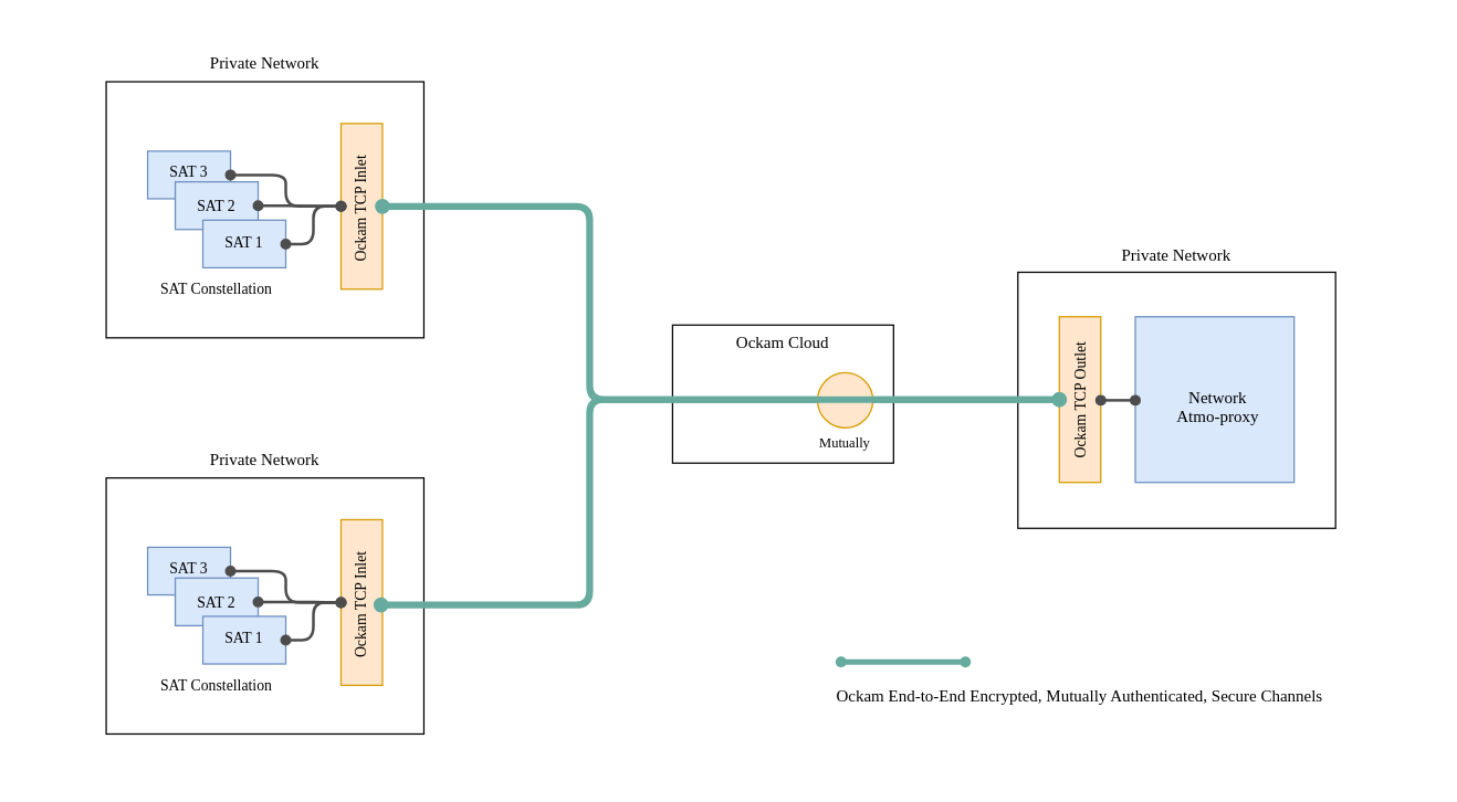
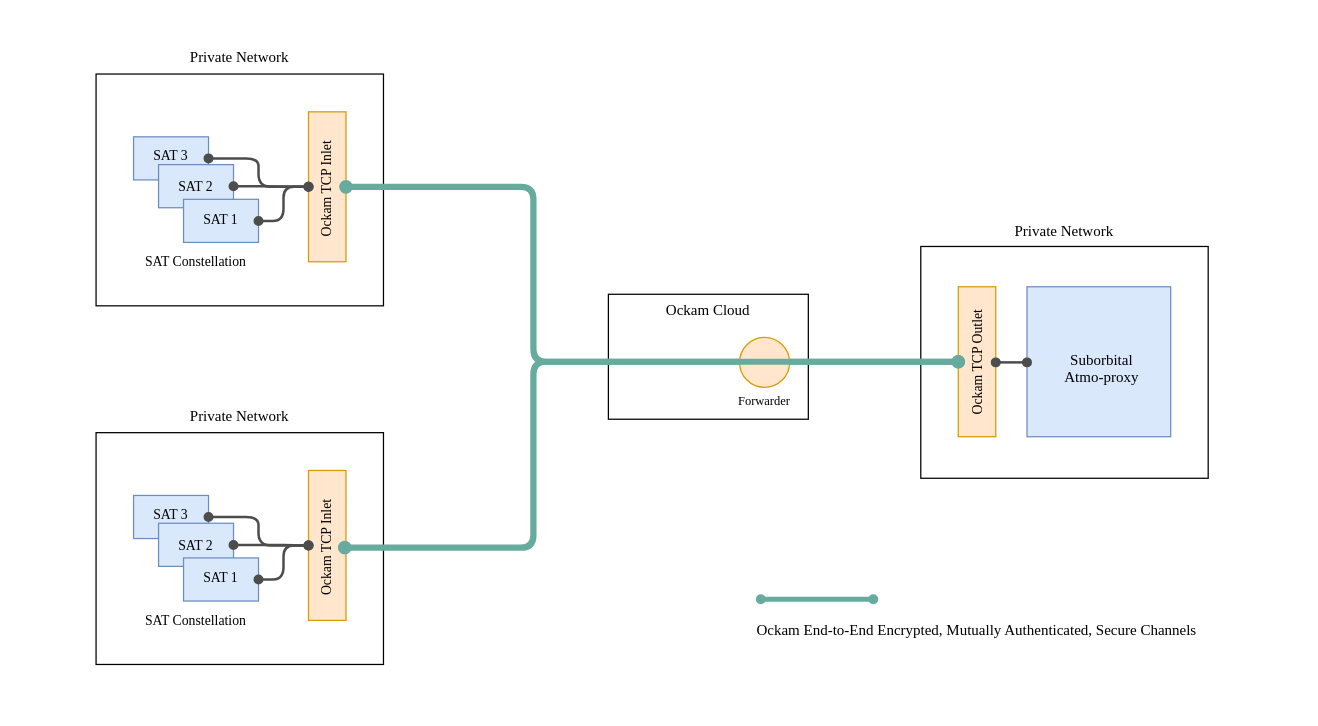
  <mxCell id="0" />
  <mxCell id="1" parent="0" />
  <mxCell id="2" value="" style="rounded=0;whiteSpace=wrap;html=1;fontFamily=Verdana;fontSize=10;strokeColor=none;sketch=0;movable=1;" parent="1" vertex="1"><mxGeometry x="20.5" y="20" width="1011" height="539" as="geometry" /></mxCell>
  <mxCell id="3" value="" style="rounded=0;whiteSpace=wrap;html=1;fontFamily=Verdana;" parent="1" vertex="1"><mxGeometry x="736" y="196.75" width="230" height="185.5" as="geometry" /></mxCell>
  <mxCell id="4" value="" style="rounded=0;whiteSpace=wrap;html=1;fontFamily=Verdana;" parent="1" vertex="1"><mxGeometry x="76" y="58.75" width="230" height="185.5" as="geometry" /></mxCell>
  <mxCell id="5" value="" style="rounded=0;whiteSpace=wrap;html=1;fontFamily=Verdana;" parent="1" vertex="1"><mxGeometry x="486" y="235" width="160" height="100" as="geometry" /></mxCell>
  <mxCell id="6" value="" style="rounded=0;whiteSpace=wrap;html=1;fillColor=#ffe6cc;strokeColor=#d79b00;fontFamily=Verdana;" parent="1" vertex="1"><mxGeometry x="246" y="89" width="30" height="120" as="geometry" /></mxCell>
  <mxCell id="7" value="" style="rounded=0;whiteSpace=wrap;html=1;fillColor=#ffe6cc;strokeColor=#d79b00;fontFamily=Verdana;" parent="1" vertex="1"><mxGeometry x="766" y="229" width="30" height="120" as="geometry" /></mxCell>
  <mxCell id="8" style="edgeStyle=orthogonalEdgeStyle;rounded=1;orthogonalLoop=1;jettySize=auto;html=1;entryX=0;entryY=0.5;entryDx=0;entryDy=0;endArrow=oval;endFill=1;startArrow=oval;startFill=1;strokeWidth=5;strokeColor=#67AB9F;fontFamily=Verdana;" parent="1" source="6" target="7" edge="1"><mxGeometry relative="1" as="geometry"><Array as="points"><mxPoint x="426" y="149" /><mxPoint x="426" y="289" /></Array></mxGeometry></mxCell>
  <mxCell id="9" value="&lt;font style=&quot;font-size: 12px&quot;&gt;Ockam Cloud&lt;/font&gt;" style="text;html=1;strokeColor=none;fillColor=none;align=center;verticalAlign=middle;whiteSpace=wrap;rounded=0;fontSize=16;fontFamily=Verdana;" parent="1" vertex="1"><mxGeometry x="516" y="231.25" width="100" height="30" as="geometry" /></mxCell>
  <mxCell id="10" value="&lt;font style=&quot;font-size: 12px&quot;&gt;Private Network&lt;/font&gt;" style="text;html=1;strokeColor=none;fillColor=none;align=center;verticalAlign=middle;whiteSpace=wrap;rounded=0;fontSize=16;fontFamily=Verdana;" parent="1" vertex="1"><mxGeometry x="141" y="28.75" width="100" height="30" as="geometry" /></mxCell>
  <mxCell id="11" value="" style="rounded=0;whiteSpace=wrap;html=1;fillColor=#dae8fc;strokeColor=#6c8ebf;fontFamily=Verdana;" parent="1" vertex="1"><mxGeometry x="106" y="109" width="60" height="34.5" as="geometry" /></mxCell>
  <mxCell id="12" style="edgeStyle=orthogonalEdgeStyle;rounded=1;orthogonalLoop=1;jettySize=auto;html=1;entryX=1;entryY=0.5;entryDx=0;entryDy=0;fontFamily=Verdana;fontSize=12;startArrow=oval;startFill=1;endArrow=oval;endFill=1;strokeColor=#4D4D4D;strokeWidth=2;" parent="1" source="6" target="11" edge="1"><mxGeometry relative="1" as="geometry" /></mxCell>
  <mxCell id="13" value="" style="rounded=0;whiteSpace=wrap;html=1;fillColor=#dae8fc;strokeColor=#6c8ebf;fontFamily=Verdana;" parent="1" vertex="1"><mxGeometry x="126" y="131.25" width="60" height="34.5" as="geometry" /></mxCell>
  <mxCell id="14" style="edgeStyle=orthogonalEdgeStyle;rounded=1;orthogonalLoop=1;jettySize=auto;html=1;entryX=0;entryY=0.5;entryDx=0;entryDy=0;fontFamily=Verdana;fontSize=12;startArrow=oval;startFill=1;endArrow=oval;endFill=1;strokeColor=#4D4D4D;strokeWidth=2;" parent="1" source="13" target="6" edge="1"><mxGeometry relative="1" as="geometry" /></mxCell>
  <mxCell id="15" value="" style="rounded=0;whiteSpace=wrap;html=1;fillColor=#dae8fc;strokeColor=#6c8ebf;fontFamily=Verdana;" parent="1" vertex="1"><mxGeometry x="146" y="159" width="60" height="34.5" as="geometry" /></mxCell>
  <mxCell id="16" style="edgeStyle=orthogonalEdgeStyle;rounded=1;orthogonalLoop=1;jettySize=auto;html=1;entryX=0;entryY=0.5;entryDx=0;entryDy=0;fontFamily=Verdana;fontSize=12;startArrow=oval;startFill=1;endArrow=oval;endFill=1;strokeColor=#4D4D4D;strokeWidth=2;" parent="1" source="15" target="6" edge="1"><mxGeometry relative="1" as="geometry" /></mxCell>
  <mxCell id="17" value="&lt;font style=&quot;font-size: 11px;&quot;&gt;SAT C&lt;/font&gt;&lt;font style=&quot;font-size: 11px;&quot;&gt;&lt;span style=&quot;font-size: 11px;&quot;&gt;onstellation&lt;/span&gt;&lt;/font&gt;" style="text;html=1;strokeColor=none;fillColor=none;align=center;verticalAlign=middle;whiteSpace=wrap;rounded=0;fontSize=11;fontFamily=Verdana;" parent="1" vertex="1"><mxGeometry x="101" y="194" width="110" height="30" as="geometry" /></mxCell>
  <mxCell id="18" value="Ockam TCP Inlet" style="text;html=1;strokeColor=none;fillColor=none;align=center;verticalAlign=middle;whiteSpace=wrap;rounded=0;fontSize=11;fontFamily=Verdana;rotation=-90;" parent="1" vertex="1"><mxGeometry x="205" y="135.75" width="110" height="30" as="geometry" /></mxCell>
  <mxCell id="19" value="&lt;span style=&quot;color: rgb(0, 0, 0); font-size: 11px; font-style: normal; font-weight: 400; letter-spacing: normal; text-indent: 0px; text-transform: none; word-spacing: 0px; display: inline; float: none;&quot;&gt;SAT 1&lt;/span&gt;" style="text;whiteSpace=wrap;html=1;fontSize=11;fontFamily=Verdana;align=center;fillColor=none;" parent="1" vertex="1"><mxGeometry x="156" y="161.75" width="40" height="30" as="geometry" /></mxCell>
  <mxCell id="20" value="&lt;span style=&quot;color: rgb(0, 0, 0); font-size: 11px; font-style: normal; font-weight: 400; letter-spacing: normal; text-indent: 0px; text-transform: none; word-spacing: 0px; display: inline; float: none;&quot;&gt;SAT 2&lt;/span&gt;" style="text;whiteSpace=wrap;html=1;fontSize=11;fontFamily=Verdana;align=center;fillColor=none;" parent="1" vertex="1"><mxGeometry x="136" y="135.75" width="40" height="30" as="geometry" /></mxCell>
  <mxCell id="21" value="&lt;span style=&quot;color: rgb(0, 0, 0); font-size: 11px; font-style: normal; font-weight: 400; letter-spacing: normal; text-indent: 0px; text-transform: none; word-spacing: 0px; display: inline; float: none;&quot;&gt;SAT 3&lt;/span&gt;" style="text;whiteSpace=wrap;html=1;fontSize=11;fontFamily=Verdana;align=center;fillColor=none;" parent="1" vertex="1"><mxGeometry x="116" y="111.25" width="40" height="30" as="geometry" /></mxCell>
  <mxCell id="22" value="" style="rounded=0;whiteSpace=wrap;html=1;fontFamily=Verdana;" parent="1" vertex="1"><mxGeometry x="76" y="345.75" width="230" height="185.5" as="geometry" /></mxCell>
  <mxCell id="23" value="" style="rounded=0;whiteSpace=wrap;html=1;fillColor=#ffe6cc;strokeColor=#d79b00;fontFamily=Verdana;" parent="1" vertex="1"><mxGeometry x="246" y="376" width="30" height="120" as="geometry" /></mxCell>
  <mxCell id="24" value="&lt;font style=&quot;font-size: 12px&quot;&gt;Private Network&lt;/font&gt;" style="text;html=1;strokeColor=none;fillColor=none;align=center;verticalAlign=middle;whiteSpace=wrap;rounded=0;fontSize=16;fontFamily=Verdana;" parent="1" vertex="1"><mxGeometry x="141" y="315.75" width="100" height="30" as="geometry" /></mxCell>
  <mxCell id="25" value="" style="rounded=0;whiteSpace=wrap;html=1;fillColor=#dae8fc;strokeColor=#6c8ebf;fontFamily=Verdana;" parent="1" vertex="1"><mxGeometry x="106" y="396" width="60" height="34.5" as="geometry" /></mxCell>
  <mxCell id="26" style="edgeStyle=orthogonalEdgeStyle;rounded=1;orthogonalLoop=1;jettySize=auto;html=1;entryX=1;entryY=0.5;entryDx=0;entryDy=0;fontFamily=Verdana;fontSize=12;startArrow=oval;startFill=1;endArrow=oval;endFill=1;strokeColor=#4D4D4D;strokeWidth=2;" parent="1" source="23" target="25" edge="1"><mxGeometry relative="1" as="geometry" /></mxCell>
  <mxCell id="27" value="" style="rounded=0;whiteSpace=wrap;html=1;fillColor=#dae8fc;strokeColor=#6c8ebf;fontFamily=Verdana;" parent="1" vertex="1"><mxGeometry x="126" y="418.25" width="60" height="34.5" as="geometry" /></mxCell>
  <mxCell id="28" style="edgeStyle=orthogonalEdgeStyle;rounded=1;orthogonalLoop=1;jettySize=auto;html=1;entryX=0;entryY=0.5;entryDx=0;entryDy=0;fontFamily=Verdana;fontSize=12;startArrow=oval;startFill=1;endArrow=oval;endFill=1;strokeColor=#4D4D4D;strokeWidth=2;" parent="1" source="27" target="23" edge="1"><mxGeometry relative="1" as="geometry" /></mxCell>
  <mxCell id="29" value="" style="rounded=0;whiteSpace=wrap;html=1;fillColor=#dae8fc;strokeColor=#6c8ebf;fontFamily=Verdana;" parent="1" vertex="1"><mxGeometry x="146" y="446" width="60" height="34.5" as="geometry" /></mxCell>
  <mxCell id="30" style="edgeStyle=orthogonalEdgeStyle;rounded=1;orthogonalLoop=1;jettySize=auto;html=1;entryX=0;entryY=0.5;entryDx=0;entryDy=0;fontFamily=Verdana;fontSize=12;startArrow=oval;startFill=1;endArrow=oval;endFill=1;strokeColor=#4D4D4D;strokeWidth=2;" parent="1" source="29" target="23" edge="1"><mxGeometry relative="1" as="geometry" /></mxCell>
  <mxCell id="31" value="&lt;font style=&quot;font-size: 11px;&quot;&gt;SAT C&lt;/font&gt;&lt;font style=&quot;font-size: 11px;&quot;&gt;&lt;span style=&quot;font-size: 11px;&quot;&gt;onstellation&lt;/span&gt;&lt;/font&gt;" style="text;html=1;strokeColor=none;fillColor=none;align=center;verticalAlign=middle;whiteSpace=wrap;rounded=0;fontSize=11;fontFamily=Verdana;" parent="1" vertex="1"><mxGeometry x="101" y="481" width="110" height="30" as="geometry" /></mxCell>
  <mxCell id="32" value="Ockam TCP Inlet" style="text;html=1;strokeColor=none;fillColor=none;align=center;verticalAlign=middle;whiteSpace=wrap;rounded=0;fontSize=11;fontFamily=Verdana;rotation=-90;" parent="1" vertex="1"><mxGeometry x="205" y="422.75" width="110" height="30" as="geometry" /></mxCell>
  <mxCell id="33" value="&lt;span style=&quot;color: rgb(0, 0, 0); font-size: 11px; font-style: normal; font-weight: 400; letter-spacing: normal; text-indent: 0px; text-transform: none; word-spacing: 0px; display: inline; float: none;&quot;&gt;SAT 1&lt;/span&gt;" style="text;whiteSpace=wrap;html=1;fontSize=11;fontFamily=Verdana;align=center;fillColor=none;" parent="1" vertex="1"><mxGeometry x="156" y="448.75" width="40" height="30" as="geometry" /></mxCell>
  <mxCell id="34" value="&lt;span style=&quot;color: rgb(0, 0, 0); font-size: 11px; font-style: normal; font-weight: 400; letter-spacing: normal; text-indent: 0px; text-transform: none; word-spacing: 0px; display: inline; float: none;&quot;&gt;SAT 2&lt;/span&gt;" style="text;whiteSpace=wrap;html=1;fontSize=11;fontFamily=Verdana;align=center;fillColor=none;" parent="1" vertex="1"><mxGeometry x="136" y="422.75" width="40" height="30" as="geometry" /></mxCell>
  <mxCell id="35" value="&lt;span style=&quot;color: rgb(0, 0, 0); font-size: 11px; font-style: normal; font-weight: 400; letter-spacing: normal; text-indent: 0px; text-transform: none; word-spacing: 0px; display: inline; float: none;&quot;&gt;SAT 3&lt;/span&gt;" style="text;whiteSpace=wrap;html=1;fontSize=11;fontFamily=Verdana;align=center;fillColor=none;" parent="1" vertex="1"><mxGeometry x="116" y="398.25" width="40" height="30" as="geometry" /></mxCell>
  <mxCell id="36" value="" style="ellipse;whiteSpace=wrap;html=1;aspect=fixed;labelBackgroundColor=none;fontFamily=Verdana;fontSize=11;fillColor=#ffe6cc;strokeColor=#d79b00;" parent="1" vertex="1"><mxGeometry x="591" y="269.5" width="40" height="40" as="geometry" /></mxCell>
  <mxCell id="37" style="edgeStyle=orthogonalEdgeStyle;rounded=1;orthogonalLoop=1;jettySize=auto;html=1;endArrow=oval;endFill=1;startArrow=oval;startFill=1;strokeWidth=5;strokeColor=#67AB9F;exitX=0.5;exitY=1;exitDx=0;exitDy=0;fontFamily=Verdana;" parent="1" source="32" target="7" edge="1"><mxGeometry relative="1" as="geometry"><mxPoint x="246" y="249" as="sourcePoint" /><mxPoint x="736" y="388.5" as="targetPoint" /><Array as="points"><mxPoint x="426" y="438" /><mxPoint x="426" y="289" /></Array></mxGeometry></mxCell>
  <mxCell id="38" value="&lt;font style=&quot;font-size: 12px&quot;&gt;Private Network&lt;/font&gt;" style="text;html=1;strokeColor=none;fillColor=none;align=center;verticalAlign=middle;whiteSpace=wrap;rounded=0;fontSize=16;fontFamily=Verdana;" parent="1" vertex="1"><mxGeometry x="801" y="167.75" width="100" height="30" as="geometry" /></mxCell>
  <mxCell id="39" value="Ockam TCP Outlet" style="text;html=1;strokeColor=none;fillColor=none;align=center;verticalAlign=middle;whiteSpace=wrap;rounded=0;fontSize=11;fontFamily=Verdana;rotation=-90;" parent="1" vertex="1"><mxGeometry x="726" y="274.5" width="110" height="30" as="geometry" /></mxCell>
  <mxCell id="40" value="" style="rounded=0;whiteSpace=wrap;html=1;fillColor=#dae8fc;strokeColor=#6c8ebf;fontFamily=Verdana;" parent="1" vertex="1"><mxGeometry x="821" y="229" width="115" height="120" as="geometry" /></mxCell>
- <mxCell id="41" value="&lt;span style=&quot;color: rgb(0, 0, 0); font-size: 12px; font-style: normal; font-weight: 400; letter-spacing: normal; text-indent: 0px; text-transform: none; word-spacing: 0px; display: inline; float: none;&quot;&gt;Network&lt;br style=&quot;font-size: 12px;&quot;&gt;Atmo-proxy&lt;/span&gt;" style="text;whiteSpace=wrap;html=1;fontSize=12;fontFamily=Verdana;align=center;fillColor=none;" parent="1" vertex="1"><mxGeometry x="821" y="274" width="120" height="30" as="geometry" /></mxCell>
+ <mxCell id="41" value="&lt;span style=&quot;color: rgb(0, 0, 0); font-size: 12px; font-style: normal; font-weight: 400; letter-spacing: normal; text-indent: 0px; text-transform: none; word-spacing: 0px; display: inline; float: none;&quot;&gt;Suborbital&lt;br style=&quot;font-size: 12px;&quot;&gt;Atmo-proxy&lt;/span&gt;" style="text;whiteSpace=wrap;html=1;fontSize=12;fontFamily=Verdana;align=center;fillColor=none;" parent="1" vertex="1"><mxGeometry x="821" y="274" width="120" height="30" as="geometry" /></mxCell>
  <mxCell id="42" style="edgeStyle=orthogonalEdgeStyle;rounded=1;orthogonalLoop=1;jettySize=auto;html=1;entryX=0;entryY=0.5;entryDx=0;entryDy=0;fontFamily=Verdana;fontSize=12;startArrow=oval;startFill=1;endArrow=oval;endFill=1;strokeColor=#4D4D4D;strokeWidth=2;exitX=0.5;exitY=1;exitDx=0;exitDy=0;" parent="1" source="39" target="40" edge="1"><mxGeometry relative="1" as="geometry"><mxPoint x="706" y="111.25" as="sourcePoint" /><mxPoint x="746" y="83.95" as="targetPoint" /></mxGeometry></mxCell>
- <mxCell id="43" value="&lt;span style=&quot;color: rgb(0, 0, 0); font-size: 10px; font-style: normal; font-weight: 400; letter-spacing: normal; text-indent: 0px; text-transform: none; word-spacing: 0px; display: inline; float: none;&quot;&gt;Mutually&lt;/span&gt;" style="text;whiteSpace=wrap;html=1;fontSize=10;fontFamily=Verdana;align=center;verticalAlign=middle;" parent="1" vertex="1"><mxGeometry x="576" y="305" width="70" height="30" as="geometry" /></mxCell>
+ <mxCell id="43" value="&lt;span style=&quot;color: rgb(0, 0, 0); font-size: 10px; font-style: normal; font-weight: 400; letter-spacing: normal; text-indent: 0px; text-transform: none; word-spacing: 0px; display: inline; float: none;&quot;&gt;Forwarder&lt;/span&gt;" style="text;whiteSpace=wrap;html=1;fontSize=10;fontFamily=Verdana;align=center;verticalAlign=middle;" parent="1" vertex="1"><mxGeometry x="576" y="305" width="70" height="30" as="geometry" /></mxCell>
  <mxCell id="44" value="&lt;div style=&quot;font-size: 12px&quot;&gt;&lt;span style=&quot;font-size: 12px&quot;&gt;&lt;font style=&quot;font-size: 12px ; line-height: 130%&quot;&gt;Ockam End-to-End Encrypted, Mutually Authenticated, Secure Channels&lt;/font&gt;&lt;/span&gt;&lt;/div&gt;" style="text;whiteSpace=wrap;html=1;fontSize=12;fontFamily=Verdana;sketch=0;align=left;fontColor=#000000;" parent="1" vertex="1"><mxGeometry x="603" y="490" width="370" height="20" as="geometry" /></mxCell>
  <mxCell id="45" value="" style="endArrow=oval;html=1;fontFamily=Verdana;strokeWidth=4;startArrow=oval;startFill=1;endFill=1;exitX=0.415;exitY=1.003;exitDx=0;exitDy=0;exitPerimeter=0;fillColor=#f8cecc;endSize=4;startSize=4;strokeColor=#67AB9F;sketch=0;" parent="1" edge="1"><mxGeometry x="2502.74" y="765" width="50" height="50" as="geometry"><mxPoint x="608" y="479" as="sourcePoint" /><mxPoint x="698" y="479" as="targetPoint" /></mxGeometry></mxCell>
